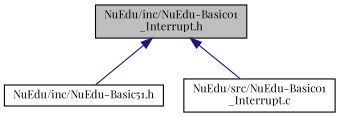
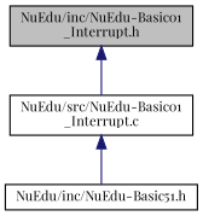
  digraph {
    fontname="Playfair Display"
    node [color=black fillcolor=white fontname="Playfair Display" fontsize=10 shape=record style=filled]
    edge [color=midnightblue dir=back fontname="Playfair Display" fontsize=10 labelfontname=Helvetica labelfontsize=10 style=solid]
    n1 [fillcolor=grey75 fontcolor=black height=0.2 label="NuEdu/inc/NuEdu-Basic01\l_Interrupt.h" width=0.4]
    n2 [height=0.2 label="NuEdu/inc/NuEdu-Basic51.h" width=0.4]
    n3 [height=0.2 label="NuEdu/src/NuEdu-Basic01\l_Interrupt.c" width=0.4]
-   n1 -> n2
+   n3 -> n2
    n1 -> n3
  }
